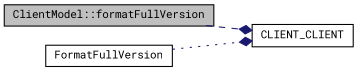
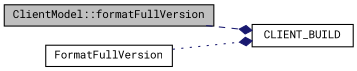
  digraph {
    fontname="Roboto Mono"
    rankdir=LR
    node [color=black fillcolor=white fontname="Roboto Mono" fontsize=10 shape=record style=filled]
    edge [arrowhead=diamond color=midnightblue fontname="Roboto Mono" fontsize=10 labelfontname=Helvetica labelfontsize=10]
    n1 [fillcolor=grey75 fontcolor=black height=0.2 label="ClientModel::formatFullVersion" width=0.4]
-   n2 [height=0.2 label=CLIENT_CLIENT width=0.4]
+   n2 [height=0.2 label=CLIENT_BUILD width=0.4]
    n3 [height=0.2 label=FormatFullVersion width=0.4]
    n1 -> n2 [style=dashed]
    n3 -> n2 [style=dotted]
  }
